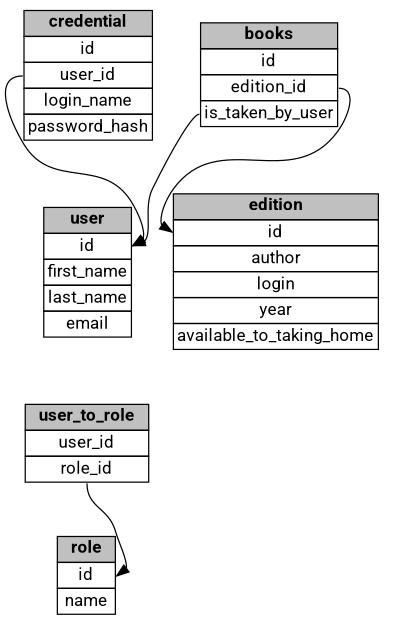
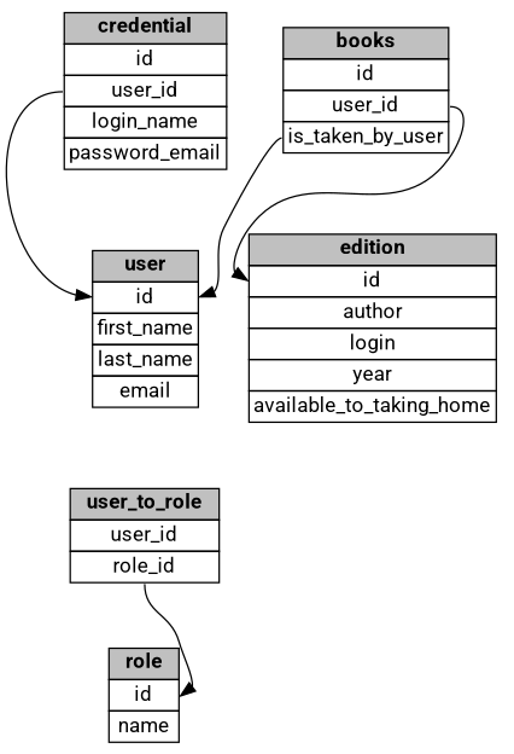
  digraph {
    fontname=Roboto
    rankdir=TB
    node [fontname=Roboto shape=none]
    edge [fontname=Roboto headport=id tailport=u_id weight=1]
    n1 [label=<<table border="0" cellspacing="0">                 <tr><td border="1" bgcolor="grey"><b>user</b></td></tr>                 <tr><td port="id" border="1">id</td></tr>                 <tr><td border="1">first_name</td></tr>                 <tr><td border="1">last_name</td></tr>                 <tr><td border="1">email</td></tr>             </table>>]
    n2 [label=<<table border="0" cellspacing="0">                 <tr><td border="1" bgcolor="grey">  <b>user_to_role</b>  </td></tr>                 <tr><td port="u_id" border="1">user_id</td></tr>                 <tr><td port="r_id" border="1">role_id</td></tr>             </table>>]
    n3 [label=<<table border="0" cellspacing="0">                 <tr><td border="1" bgcolor="grey">  <b>role</b>  </td></tr>                 <tr><td port="id" border="1">id</td></tr>                 <tr><td border="1">name</td></tr>             </table>>]
-   n4 [label=<<table border="0" cellspacing="0">                 <tr><td border="1" bgcolor="grey">  <b>credential</b>  </td></tr>                 <tr><td border="1">id</td></tr>                 <tr><td port="u_id" border="1">user_id</td></tr>                 <tr><td border="1">login_name</td></tr>                 <tr><td border="1">password_hash</td></tr>             </table>>]
-   n5 [label=<<table border="0" cellspacing="0">                 <tr><td border="1" bgcolor="grey">  <b>books</b>  </td></tr>                 <tr><td port="id" border="1">id</td></tr>                 <tr><td port="e_id" border="1">edition_id</td></tr>                 <tr><td port="u_id" border="1">is_taken_by_user</td></tr>             </table>>]
+   n4 [label=<<table border="0" cellspacing="0">                 <tr><td border="1" bgcolor="grey">  <b>credential</b>  </td></tr>                 <tr><td border="1">id</td></tr>                 <tr><td port="u_id" border="1">user_id</td></tr>                 <tr><td border="1">login_name</td></tr>                 <tr><td border="1">password_email</td></tr>             </table>>]
+   n5 [label=<<table border="0" cellspacing="0">                 <tr><td border="1" bgcolor="grey">  <b>books</b>  </td></tr>                 <tr><td port="id" border="1">id</td></tr>                 <tr><td port="e_id" border="1">user_id</td></tr>                 <tr><td port="u_id" border="1">is_taken_by_user</td></tr>             </table>>]
    n6 [label=<<table border="0" cellspacing="0">                 <tr><td border="1" bgcolor="grey">  <b>edition</b>  </td></tr>                 <tr><td port="id" border="1">id</td></tr>                 <tr><td border="1">author</td></tr>                 <tr><td border="1">login</td></tr>                 <tr><td border="1">year</td></tr>                 <tr><td border="1">available_to_taking_home</td></tr>             </table>>]
    n1 -> n2 [style=invis weight=0]
    n2 -> n3 [tailport=r_id]
    n4 -> n1
    n5 -> n1
    n5 -> n6 [tailport=e_id]
  }
